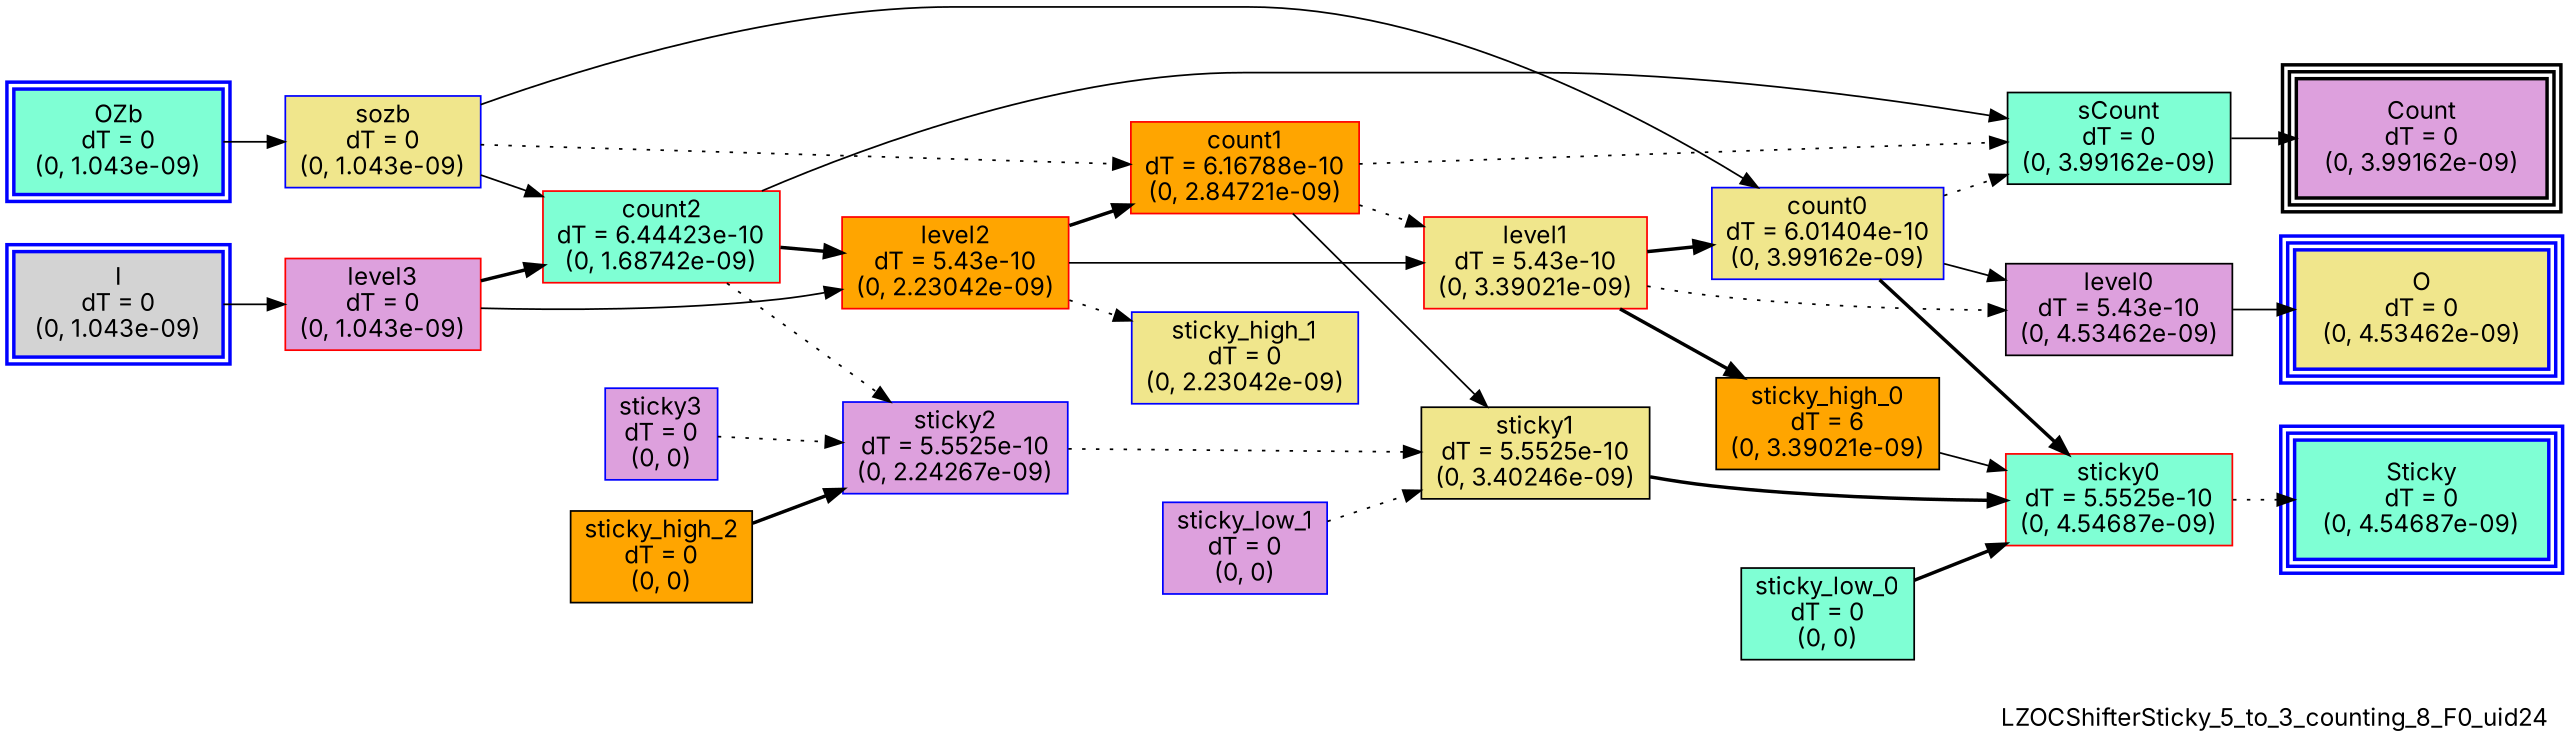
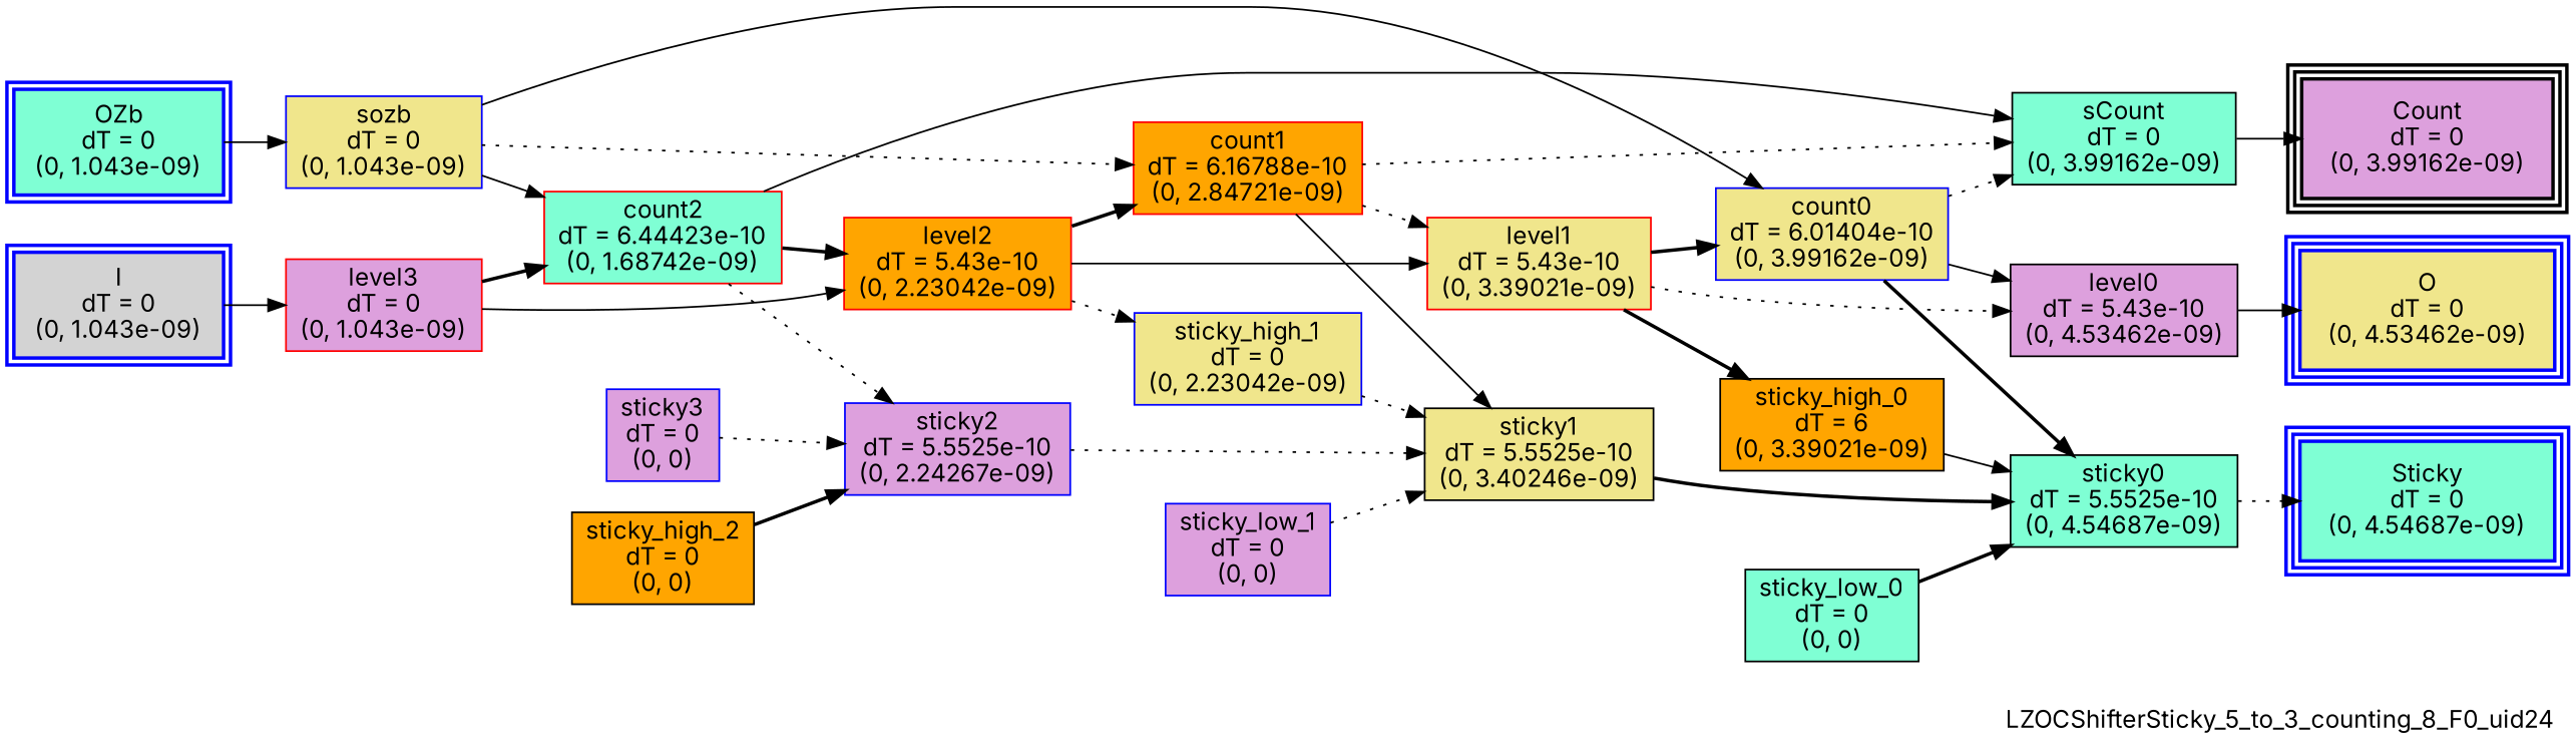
  digraph {
    fontname=Inter
    label=LZOCShifterSticky_5_to_3_counting_8_F0_uid24
    labeljust=right
    labelloc=bottom
    nodesep=0.25
    rankdir=LR
    ranksep=0.5
    node [color=blue fillcolor=aquamarine fontname=Inter peripheries=1 shape=box style=filled]
    edge [arrowhead=normal arrowsize=1.0 arrowtail=normal color=black dir=forward fontname=Inter style=solid]
    n1 [fillcolor=lightgrey label="I\ndT = 0\n(0, 1.043e-09)" peripheries=2 style="bold, filled,filled"]
    n2 [label="OZb\ndT = 0\n(0, 1.043e-09)" peripheries=2 style="bold, filled,filled"]
    n3 [color=black fillcolor=plum label="Count\ndT = 0\n(0, 3.99162e-09)" peripheries=3 style="bold, filled,filled"]
    n4 [fillcolor=khaki label="O\ndT = 0\n(0, 4.53462e-09)" peripheries=3 style="bold, filled,filled"]
    n5 [label="Sticky\ndT = 0\n(0, 4.54687e-09)" peripheries=3 style="bold, filled,filled"]
    n6 [color=red fillcolor=plum label="level3\ndT = 0\n(0, 1.043e-09)"]
    n7 [fillcolor=khaki label="sozb\ndT = 0\n(0, 1.043e-09)"]
    n8 [color=red label="count2\ndT = 6.44423e-10\n(0, 1.68742e-09)"]
    n9 [color=red fillcolor=orange label="level2\ndT = 5.43e-10\n(0, 2.23042e-09)"]
    n10 [color=red fillcolor=orange label="count1\ndT = 6.16788e-10\n(0, 2.84721e-09)"]
    n11 [fillcolor=khaki label="count0\ndT = 6.01404e-10\n(0, 3.99162e-09)"]
    n12 [fillcolor=plum label="sticky2\ndT = 5.5525e-10\n(0, 2.24267e-09)"]
    n13 [color=black label="sCount\ndT = 0\n(0, 3.99162e-09)"]
    n14 [color=red fillcolor=khaki label="level1\ndT = 5.43e-10\n(0, 3.39021e-09)"]
    n15 [fillcolor=khaki label="sticky_high_1\ndT = 0\n(0, 2.23042e-09)"]
    n16 [color=black fillcolor=khaki label="sticky1\ndT = 5.5525e-10\n(0, 3.40246e-09)"]
    n17 [color=black fillcolor=plum label="level0\ndT = 5.43e-10\n(0, 4.53462e-09)"]
-   n18 [color=red label="sticky0\ndT = 5.5525e-10\n(0, 4.54687e-09)"]
+   n18 [color=black label="sticky0\ndT = 5.5525e-10\n(0, 4.54687e-09)"]
    n19 [fillcolor=plum label="sticky3\ndT = 0\n(0, 0)"]
    n20 [color=black fillcolor=orange label="sticky_high_0\ndT = 6\n(0, 3.39021e-09)"]
    n21 [color=black fillcolor=orange label="sticky_high_2\ndT = 0\n(0, 0)"]
    n22 [fillcolor=plum label="sticky_low_1\ndT = 0\n(0, 0)"]
    n23 [color=black label="sticky_low_0\ndT = 0\n(0, 0)"]
    subgraph sub_1 {
      rank=same
      n1
      n2
    }
    subgraph sub_2 {
      rank=same
      n3
      n4
      n5
    }
    n1 -> n6
    n2 -> n7
    n6 -> n8 [style=bold]
    n6 -> n9
    n7 -> n8
    n7 -> n10 [style=dotted]
    n7 -> n11
    n8 -> n9 [style=bold]
    n8 -> n12 [style=dotted]
    n8 -> n13
    n9 -> n10 [style=bold]
    n9 -> n14
    n9 -> n15 [style=dotted]
    n10 -> n13 [style=dotted]
    n10 -> n14 [style=dotted]
    n10 -> n16
    n11 -> n13 [style=dotted]
    n11 -> n17
    n11 -> n18 [style=bold]
    n12 -> n16 [style=dotted]
    n13 -> n3
    n14 -> n11 [style=bold]
    n14 -> n17 [style=dotted]
    n14 -> n20 [style=bold]
+   n15 -> n16 [style=dotted]
    n16 -> n18 [style=bold]
    n17 -> n4
    n18 -> n5 [style=dotted]
    n19 -> n12 [style=dotted]
    n20 -> n18
    n21 -> n12 [style=bold]
    n22 -> n16 [style=dotted]
    n23 -> n18 [style=bold]
  }
